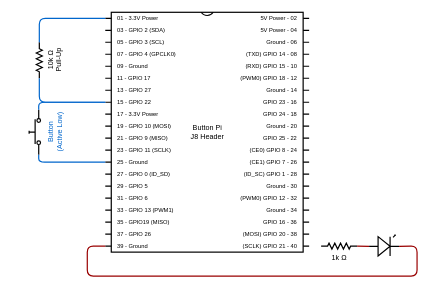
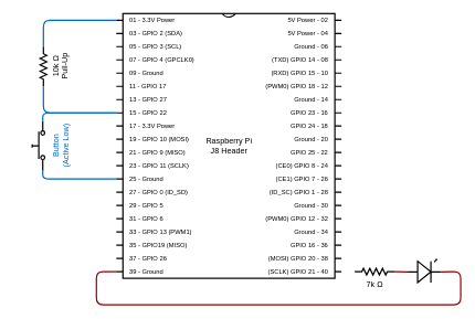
  <mxCell id="0" />
  <mxCell id="1" parent="0" />
- <mxCell id="2" value="&lt;div&gt;Button Pi&lt;/div&gt;&lt;div&gt;J8 Header&lt;br&gt;&lt;/div&gt;" style="shadow=0;dashed=0;align=center;fillColor=#ffffff;html=1;strokeWidth=2;shape=mxgraph.electrical.logic_gates.dual_inline_ic;labelNames=01 - 3.3V Power,03 - GPIO 2 (SDA),05 - GPIO 3 (SCL),07 - GPIO 4 (GPCLK0),09 - Ground,11 - GPIO 17,13 - GPIO 27,15 - GPIO 22,17 - 3.3V Power,19 - GPIO 10 (MOSI),21 - GPIO 9 (MISO),23 - GPIO 11 (SCLK),25 - Ground,27 - GPIO 0 (ID_SD),29 - GPIO 5,31 - GPIO 6,33 - GPIO 13 (PWM1),35 - GPIO19 (MISO),37 - GPIO 26,39 - Ground,(SCLK) GPIO 21 - 40,(MOSI) GPIO 20 - 38,GPIO 16 - 36,Ground - 34,(PWM0) GPIO 12 - 32,Ground - 30,(ID_SC) GPIO 1 - 28,(CE1) GPIO 7 - 26,(CE0) GPIO 8 - 24,GPIO 25 - 22,Ground - 20,GPIO 24 - 18,GPIO 23 - 16,Ground - 14,(PWM0) GPIO 18 - 12,(RXD) GPIO 15 - 10,(TXD) GPIO 14 - 08,Ground - 06,5V Power - 04,5V Power - 02;direction=east;portConstraintRotation=0;portConstraint=none;fixDash=0;autosize=0;collapsible=0;container=0;part=0;pinLabelType=cust;labelCount=40;" parent="1" vertex="1"><mxGeometry x="175" y="20" width="340" height="400" as="geometry" /></mxCell>
- <mxCell id="3" value="1k &lt;span class=&quot;ILfuVd&quot;&gt;&lt;span class=&quot;e24Kjd&quot;&gt;Ω&lt;/span&gt;&lt;/span&gt;" style="pointerEvents=1;verticalLabelPosition=bottom;shadow=0;dashed=0;align=center;fillColor=#ffffff;html=1;verticalAlign=top;strokeWidth=2;shape=mxgraph.electrical.resistors.resistor_2;" parent="1" vertex="1"><mxGeometry x="535" y="405" width="60" height="10" as="geometry" /></mxCell>
+ <mxCell id="2" value="&lt;div&gt;Raspberry Pi&lt;/div&gt;&lt;div&gt;J8 Header&lt;br&gt;&lt;/div&gt;" style="shadow=0;dashed=0;align=center;fillColor=#ffffff;html=1;strokeWidth=2;shape=mxgraph.electrical.logic_gates.dual_inline_ic;labelNames=01 - 3.3V Power,03 - GPIO 2 (SDA),05 - GPIO 3 (SCL),07 - GPIO 4 (GPCLK0),09 - Ground,11 - GPIO 17,13 - GPIO 27,15 - GPIO 22,17 - 3.3V Power,19 - GPIO 10 (MOSI),21 - GPIO 9 (MISO),23 - GPIO 11 (SCLK),25 - Ground,27 - GPIO 0 (ID_SD),29 - GPIO 5,31 - GPIO 6,33 - GPIO 13 (PWM1),35 - GPIO19 (MISO),37 - GPIO 26,39 - Ground,(SCLK) GPIO 21 - 40,(MOSI) GPIO 20 - 38,GPIO 16 - 36,Ground - 34,(PWM0) GPIO 12 - 32,Ground - 30,(ID_SC) GPIO 1 - 28,(CE1) GPIO 7 - 26,(CE0) GPIO 8 - 24,GPIO 25 - 22,Ground - 20,GPIO 24 - 18,GPIO 23 - 16,Ground - 14,(PWM0) GPIO 18 - 12,(RXD) GPIO 15 - 10,(TXD) GPIO 14 - 08,Ground - 06,5V Power - 04,5V Power - 02;direction=east;portConstraintRotation=0;portConstraint=none;fixDash=0;autosize=0;collapsible=0;container=0;part=0;pinLabelType=cust;labelCount=40;" parent="1" vertex="1"><mxGeometry x="175" y="20" width="340" height="400" as="geometry" /></mxCell>
+ <mxCell id="3" value="7k &lt;span class=&quot;ILfuVd&quot;&gt;&lt;span class=&quot;e24Kjd&quot;&gt;Ω&lt;/span&gt;&lt;/span&gt;" style="pointerEvents=1;verticalLabelPosition=bottom;shadow=0;dashed=0;align=center;fillColor=#ffffff;html=1;verticalAlign=top;strokeWidth=2;shape=mxgraph.electrical.resistors.resistor_2;" parent="1" vertex="1"><mxGeometry x="535" y="405" width="60" height="10" as="geometry" /></mxCell>
  <mxCell id="4" value="" style="verticalLabelPosition=bottom;shadow=0;dashed=0;align=center;fillColor=#ffffff;html=1;verticalAlign=top;strokeWidth=2;shape=mxgraph.electrical.opto_electronics.led_1;pointerEvents=1;" parent="1" vertex="1"><mxGeometry x="615" y="391.5" width="50" height="35" as="geometry" /></mxCell>
  <mxCell id="5" value="" style="endArrow=none;html=1;strokeColor=#990000;strokeWidth=2;jumpStyle=gap;exitX=1;exitY=0.5;exitDx=0;exitDy=0;exitPerimeter=0;entryX=0;entryY=0.54;entryDx=0;entryDy=0;entryPerimeter=0;" parent="1" source="3" target="4" edge="1"><mxGeometry width="100" relative="1" as="geometry"><mxPoint x="530" y="420" as="sourcePoint" /><mxPoint x="620" y="425" as="targetPoint" /></mxGeometry></mxCell>
  <mxCell id="6" value="" style="endArrow=none;html=1;strokeColor=#990000;strokeWidth=2;jumpStyle=gap;exitX=1;exitY=0.54;exitDx=0;exitDy=0;exitPerimeter=0;entryX=0;entryY=0;entryDx=0;entryDy=390;entryPerimeter=0;" parent="1" source="4" target="2" edge="1"><mxGeometry width="100" relative="1" as="geometry"><mxPoint x="645" y="530" as="sourcePoint" /><mxPoint x="765" y="643.9" as="targetPoint" /><Array as="points"><mxPoint x="695" y="410" /><mxPoint x="695" y="460" /><mxPoint x="145" y="460" /><mxPoint x="145" y="410" /></Array></mxGeometry></mxCell>
  <mxCell id="7" value="&lt;div&gt;10k &lt;span class=&quot;ILfuVd&quot;&gt;&lt;span class=&quot;e24Kjd&quot;&gt;Ω&lt;/span&gt;&lt;/span&gt;&lt;/div&gt;&lt;div&gt;&lt;span class=&quot;ILfuVd&quot;&gt;&lt;span class=&quot;e24Kjd&quot;&gt;Pull-Up&lt;br&gt;&lt;/span&gt;&lt;/span&gt;&lt;/div&gt;" style="pointerEvents=1;verticalLabelPosition=bottom;shadow=0;dashed=0;align=center;fillColor=#ffffff;html=1;verticalAlign=top;strokeWidth=2;shape=mxgraph.electrical.resistors.resistor_2;rotation=-90;" vertex="1" parent="1"><mxGeometry x="35" y="95" width="60" height="10" as="geometry" /></mxCell>
  <mxCell id="8" value="" style="endArrow=none;html=1;strokeColor=#0066CC;strokeWidth=2;fontSize=16;fontColor=#990000;jumpStyle=gap;entryX=0;entryY=0;entryDx=0;entryDy=150;entryPerimeter=0;exitX=0;exitY=0.5;exitDx=0;exitDy=0;exitPerimeter=0;" edge="1" parent="1" source="7" target="2"><mxGeometry width="100" relative="1" as="geometry"><mxPoint x="65" y="290" as="sourcePoint" /><mxPoint x="-45" y="380" as="targetPoint" /><Array as="points"><mxPoint x="65" y="170" /></Array></mxGeometry></mxCell>
  <mxCell id="9" value="" style="endArrow=none;html=1;strokeColor=#0066CC;strokeWidth=2;fontSize=16;fontColor=#990000;entryX=0;entryY=0;entryDx=0;entryDy=10;entryPerimeter=0;exitX=1;exitY=0.5;exitDx=0;exitDy=0;exitPerimeter=0;" edge="1" parent="1" source="7" target="2"><mxGeometry width="100" relative="1" as="geometry"><mxPoint x="-145" y="520" as="sourcePoint" /><mxPoint x="-45" y="520" as="targetPoint" /><Array as="points"><mxPoint x="65" y="30" /></Array></mxGeometry></mxCell>
  <mxCell id="10" value="" style="pointerEvents=1;verticalLabelPosition=bottom;shadow=0;dashed=0;align=center;fillColor=#ffffff;html=1;verticalAlign=top;strokeWidth=2;shape=mxgraph.electrical.electro-mechanical.push_switch_no;fontSize=16;fontColor=#990000;rotation=-90;" vertex="1" parent="1"><mxGeometry x="20" y="210.5" width="75" height="19" as="geometry" /></mxCell>
  <mxCell id="11" value="" style="endArrow=none;html=1;strokeColor=#0066CC;strokeWidth=2;fontSize=16;fontColor=#990000;jumpStyle=gap;exitX=1;exitY=0.84;exitDx=0;exitDy=0;exitPerimeter=0;" edge="1" parent="1" source="10"><mxGeometry width="100" relative="1" as="geometry"><mxPoint x="-245" y="490" as="sourcePoint" /><mxPoint x="175" y="170" as="targetPoint" /><Array as="points"><mxPoint x="64" y="170" /></Array></mxGeometry></mxCell>
  <mxCell id="12" value="" style="endArrow=none;html=1;strokeColor=#0066CC;strokeWidth=2;fontSize=16;fontColor=#990000;jumpStyle=gap;exitX=0;exitY=0.84;exitDx=0;exitDy=0;exitPerimeter=0;entryX=0;entryY=0;entryDx=0;entryDy=250;entryPerimeter=0;" edge="1" parent="1" source="10" target="2"><mxGeometry width="100" relative="1" as="geometry"><mxPoint x="-35" y="370" as="sourcePoint" /><mxPoint x="65" y="370" as="targetPoint" /><Array as="points"><mxPoint x="64" y="270" /></Array></mxGeometry></mxCell>
  <mxCell id="13" value="&lt;div style=&quot;font-size: 12px&quot; align=&quot;center&quot;&gt;&lt;font style=&quot;font-size: 12px&quot; color=&quot;#0066CC&quot;&gt;Button&lt;/font&gt;&lt;/div&gt;&lt;div style=&quot;font-size: 12px&quot; align=&quot;center&quot;&gt;&lt;font style=&quot;font-size: 12px&quot; color=&quot;#0066CC&quot;&gt;(Active Low)&lt;br&gt;&lt;/font&gt;&lt;/div&gt;" style="text;html=1;resizable=0;points=[];autosize=1;align=center;verticalAlign=top;spacingTop=-4;fontSize=16;fontColor=#990000;rotation=-90;" vertex="1" parent="1"><mxGeometry x="55" y="200" width="80" height="40" as="geometry" /></mxCell>
